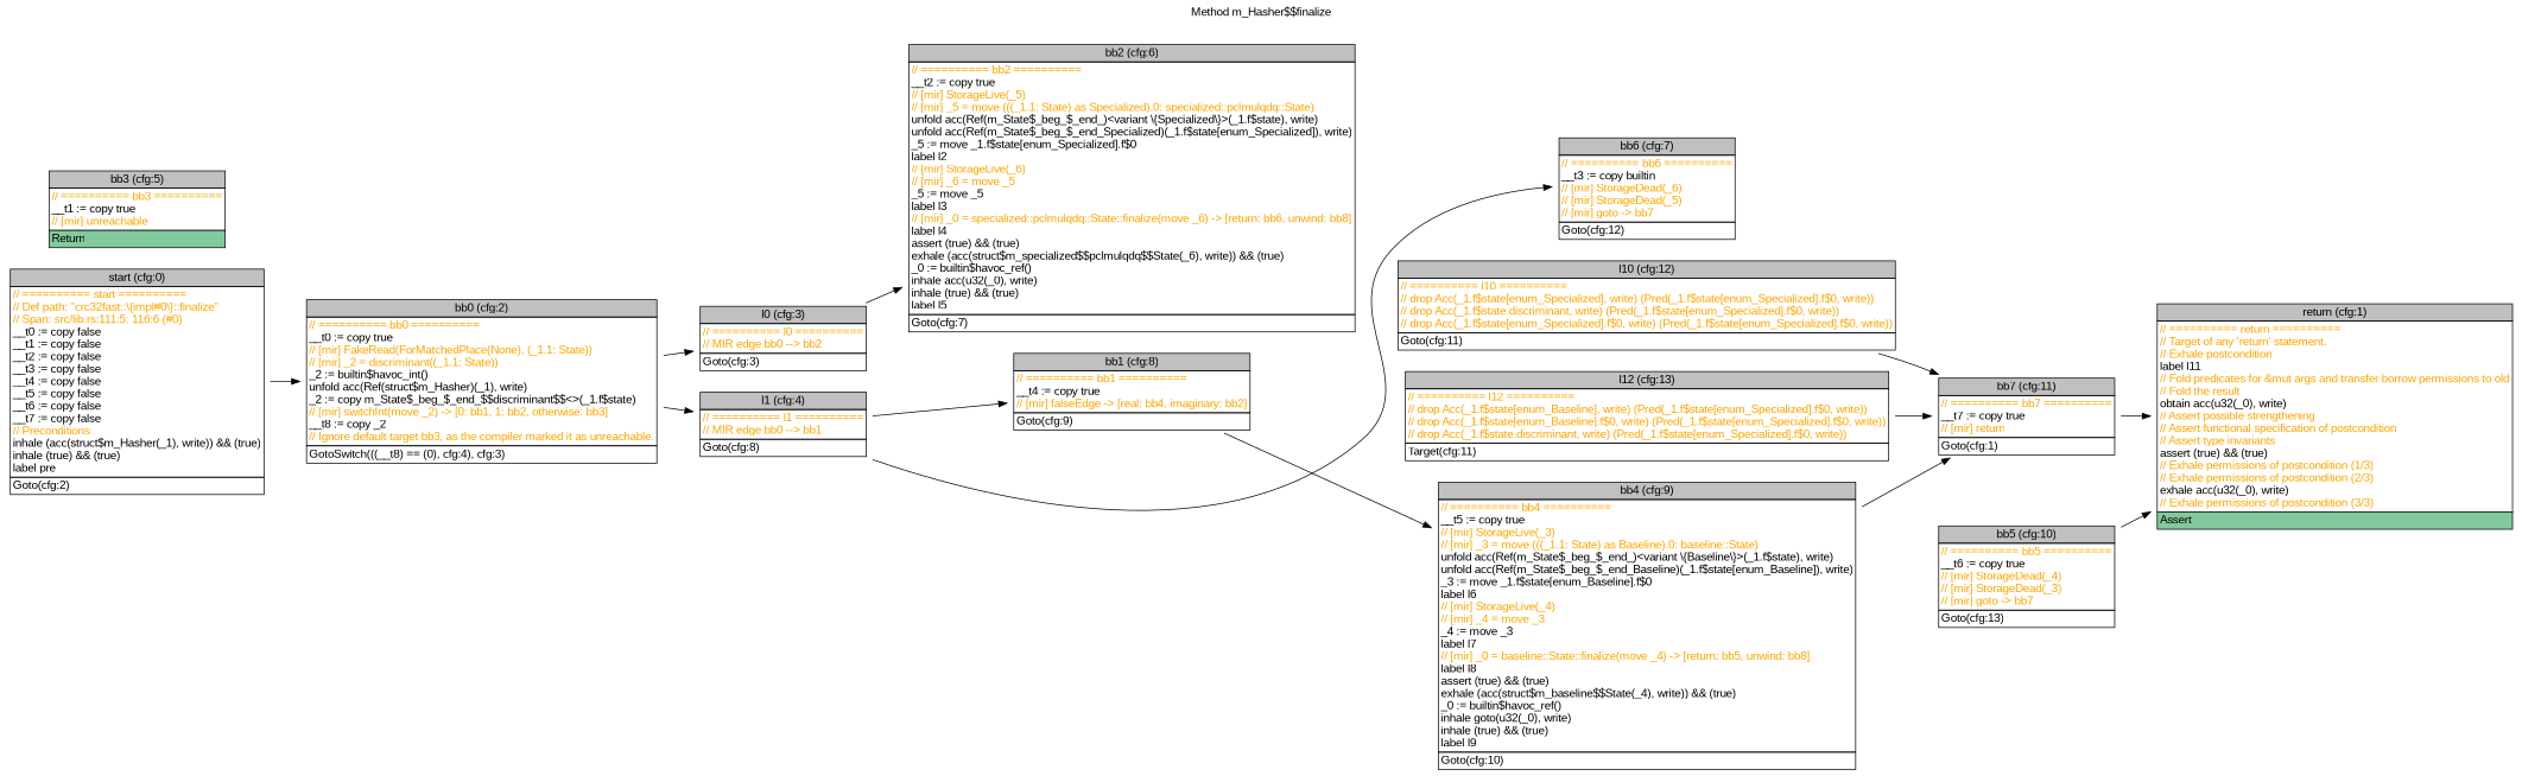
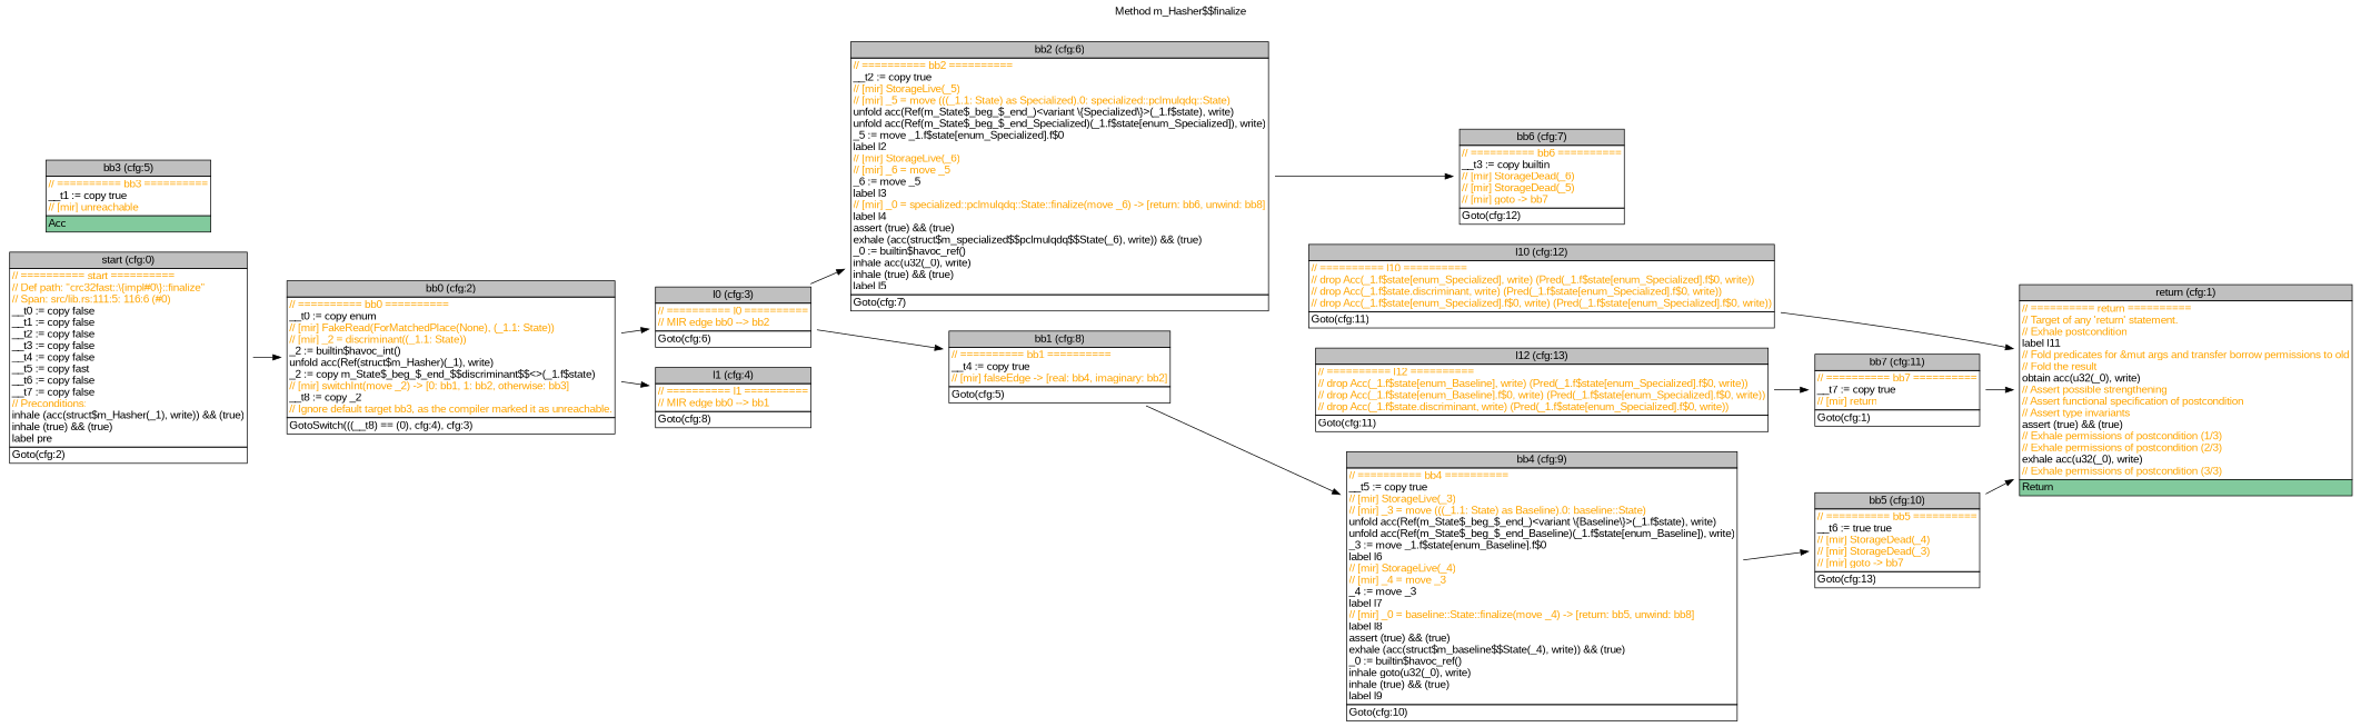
  digraph {
    fontname="Liberation Sans"
    label="Method m_Hasher$$finalize"
    labelloc=t
    rankdir=LR
    node [fontname="Liberation Sans" shape=none]
    edge [fontname="Liberation Sans"]
-   n1 [label=<<table border="0" cellborder="1" cellspacing="0"><tr><td bgcolor="gray" align="center">start (cfg:0)</td></tr><tr><td align="left" balign="left"><font color="orange">// ========== start ==========</font><br/><font color="orange">// Def path: "crc32fast::\{impl#0\}::finalize"</font><br/><font color="orange">// Span: src/lib.rs:111:5: 116:6 (#0)</font><br/>__t0 := copy false<br/>__t1 := copy false<br/>__t2 := copy false<br/>__t3 := copy false<br/>__t4 := copy false<br/>__t5 := copy false<br/>__t6 := copy false<br/>__t7 := copy false<br/><font color="orange">// Preconditions:</font><br/>inhale (acc(struct$m_Hasher(_1), write)) &amp;&amp; (true)<br/>inhale (true) &amp;&amp; (true)<br/>label pre</td></tr><tr><td align="left">Goto(cfg:2)<br/></td></tr></table>>]
-   n2 [label=<<table border="0" cellborder="1" cellspacing="0"><tr><td bgcolor="gray" align="center">bb0 (cfg:2)</td></tr><tr><td align="left" balign="left"><font color="orange">// ========== bb0 ==========</font><br/>__t0 := copy true<br/><font color="orange">// [mir] FakeRead(ForMatchedPlace(None), (_1.1: State))</font><br/><font color="orange">// [mir] _2 = discriminant((_1.1: State))</font><br/>_2 := builtin$havoc_int()<br/>unfold acc(Ref(struct$m_Hasher)(_1), write)<br/>_2 := copy m_State$_beg_$_end_$$discriminant$$&lt;&gt;(_1.f$state)<br/><font color="orange">// [mir] switchInt(move _2) -&gt; [0: bb1, 1: bb2, otherwise: bb3]</font><br/>__t8 := copy _2<br/><font color="orange">// Ignore default target bb3, as the compiler marked it as unreachable.</font></td></tr><tr><td align="left">GotoSwitch(((__t8) == (0), cfg:4), cfg:3)<br/></td></tr></table>>]
-   n3 [label=<<table border="0" cellborder="1" cellspacing="0"><tr><td bgcolor="gray" align="center">l0 (cfg:3)</td></tr><tr><td align="left" balign="left"><font color="orange">// ========== l0 ==========</font><br/><font color="orange">// MIR edge bb0 --&gt; bb2</font></td></tr><tr><td align="left">Goto(cfg:3)<br/></td></tr></table>>]
+   n1 [label=<<table border="0" cellborder="1" cellspacing="0"><tr><td bgcolor="gray" align="center">start (cfg:0)</td></tr><tr><td align="left" balign="left"><font color="orange">// ========== start ==========</font><br/><font color="orange">// Def path: "crc32fast::\{impl#0\}::finalize"</font><br/><font color="orange">// Span: src/lib.rs:111:5: 116:6 (#0)</font><br/>__t0 := copy false<br/>__t1 := copy false<br/>__t2 := copy false<br/>__t3 := copy false<br/>__t4 := copy false<br/>__t5 := copy fast<br/>__t6 := copy false<br/>__t7 := copy false<br/><font color="orange">// Preconditions:</font><br/>inhale (acc(struct$m_Hasher(_1), write)) &amp;&amp; (true)<br/>inhale (true) &amp;&amp; (true)<br/>label pre</td></tr><tr><td align="left">Goto(cfg:2)<br/></td></tr></table>>]
+   n2 [label=<<table border="0" cellborder="1" cellspacing="0"><tr><td bgcolor="gray" align="center">bb0 (cfg:2)</td></tr><tr><td align="left" balign="left"><font color="orange">// ========== bb0 ==========</font><br/>__t0 := copy enum<br/><font color="orange">// [mir] FakeRead(ForMatchedPlace(None), (_1.1: State))</font><br/><font color="orange">// [mir] _2 = discriminant((_1.1: State))</font><br/>_2 := builtin$havoc_int()<br/>unfold acc(Ref(struct$m_Hasher)(_1), write)<br/>_2 := copy m_State$_beg_$_end_$$discriminant$$&lt;&gt;(_1.f$state)<br/><font color="orange">// [mir] switchInt(move _2) -&gt; [0: bb1, 1: bb2, otherwise: bb3]</font><br/>__t8 := copy _2<br/><font color="orange">// Ignore default target bb3, as the compiler marked it as unreachable.</font></td></tr><tr><td align="left">GotoSwitch(((__t8) == (0), cfg:4), cfg:3)<br/></td></tr></table>>]
+   n3 [label=<<table border="0" cellborder="1" cellspacing="0"><tr><td bgcolor="gray" align="center">l0 (cfg:3)</td></tr><tr><td align="left" balign="left"><font color="orange">// ========== l0 ==========</font><br/><font color="orange">// MIR edge bb0 --&gt; bb2</font></td></tr><tr><td align="left">Goto(cfg:6)<br/></td></tr></table>>]
    n4 [label=<<table border="0" cellborder="1" cellspacing="0"><tr><td bgcolor="gray" align="center">l1 (cfg:4)</td></tr><tr><td align="left" balign="left"><font color="orange">// ========== l1 ==========</font><br/><font color="orange">// MIR edge bb0 --&gt; bb1</font></td></tr><tr><td align="left">Goto(cfg:8)<br/></td></tr></table>>]
-   n5 [label=<<table border="0" cellborder="1" cellspacing="0"><tr><td bgcolor="gray" align="center">return (cfg:1)</td></tr><tr><td align="left" balign="left"><font color="orange">// ========== return ==========</font><br/><font color="orange">// Target of any 'return' statement.</font><br/><font color="orange">// Exhale postcondition</font><br/>label l11<br/><font color="orange">// Fold predicates for &amp;mut args and transfer borrow permissions to old</font><br/><font color="orange">// Fold the result</font><br/>obtain acc(u32(_0), write)<br/><font color="orange">// Assert possible strengthening</font><br/><font color="orange">// Assert functional specification of postcondition</font><br/><font color="orange">// Assert type invariants</font><br/>assert (true) &amp;&amp; (true)<br/><font color="orange">// Exhale permissions of postcondition (1/3)</font><br/><font color="orange">// Exhale permissions of postcondition (2/3)</font><br/>exhale acc(u32(_0), write)<br/><font color="orange">// Exhale permissions of postcondition (3/3)</font></td></tr><tr><td align="left" bgcolor="#82CA9D">Assert<br/></td></tr></table>>]
-   n6 [label=<<table border="0" cellborder="1" cellspacing="0"><tr><td bgcolor="gray" align="center">bb2 (cfg:6)</td></tr><tr><td align="left" balign="left"><font color="orange">// ========== bb2 ==========</font><br/>__t2 := copy true<br/><font color="orange">// [mir] StorageLive(_5)</font><br/><font color="orange">// [mir] _5 = move (((_1.1: State) as Specialized).0: specialized::pclmulqdq::State)</font><br/>unfold acc(Ref(m_State$_beg_$_end_)&lt;variant \{Specialized\}&gt;(_1.f$state), write)<br/>unfold acc(Ref(m_State$_beg_$_end_Specialized)(_1.f$state[enum_Specialized]), write)<br/>_5 := move _1.f$state[enum_Specialized].f$0<br/>label l2<br/><font color="orange">// [mir] StorageLive(_6)</font><br/><font color="orange">// [mir] _6 = move _5</font><br/>_5 := move _5<br/>label l3<br/><font color="orange">// [mir] _0 = specialized::pclmulqdq::State::finalize(move _6) -&gt; [return: bb6, unwind: bb8]</font><br/>label l4<br/>assert (true) &amp;&amp; (true)<br/>exhale (acc(struct$m_specialized$$pclmulqdq$$State(_6), write)) &amp;&amp; (true)<br/>_0 := builtin$havoc_ref()<br/>inhale acc(u32(_0), write)<br/>inhale (true) &amp;&amp; (true)<br/>label l5</td></tr><tr><td align="left">Goto(cfg:7)<br/></td></tr></table>>]
-   n7 [label=<<table border="0" cellborder="1" cellspacing="0"><tr><td bgcolor="gray" align="center">bb1 (cfg:8)</td></tr><tr><td align="left" balign="left"><font color="orange">// ========== bb1 ==========</font><br/>__t4 := copy true<br/><font color="orange">// [mir] falseEdge -&gt; [real: bb4, imaginary: bb2]</font></td></tr><tr><td align="left">Goto(cfg:9)<br/></td></tr></table>>]
+   n5 [label=<<table border="0" cellborder="1" cellspacing="0"><tr><td bgcolor="gray" align="center">return (cfg:1)</td></tr><tr><td align="left" balign="left"><font color="orange">// ========== return ==========</font><br/><font color="orange">// Target of any 'return' statement.</font><br/><font color="orange">// Exhale postcondition</font><br/>label l11<br/><font color="orange">// Fold predicates for &amp;mut args and transfer borrow permissions to old</font><br/><font color="orange">// Fold the result</font><br/>obtain acc(u32(_0), write)<br/><font color="orange">// Assert possible strengthening</font><br/><font color="orange">// Assert functional specification of postcondition</font><br/><font color="orange">// Assert type invariants</font><br/>assert (true) &amp;&amp; (true)<br/><font color="orange">// Exhale permissions of postcondition (1/3)</font><br/><font color="orange">// Exhale permissions of postcondition (2/3)</font><br/>exhale acc(u32(_0), write)<br/><font color="orange">// Exhale permissions of postcondition (3/3)</font></td></tr><tr><td align="left" bgcolor="#82CA9D">Return<br/></td></tr></table>>]
+   n6 [label=<<table border="0" cellborder="1" cellspacing="0"><tr><td bgcolor="gray" align="center">bb2 (cfg:6)</td></tr><tr><td align="left" balign="left"><font color="orange">// ========== bb2 ==========</font><br/>__t2 := copy true<br/><font color="orange">// [mir] StorageLive(_5)</font><br/><font color="orange">// [mir] _5 = move (((_1.1: State) as Specialized).0: specialized::pclmulqdq::State)</font><br/>unfold acc(Ref(m_State$_beg_$_end_)&lt;variant \{Specialized\}&gt;(_1.f$state), write)<br/>unfold acc(Ref(m_State$_beg_$_end_Specialized)(_1.f$state[enum_Specialized]), write)<br/>_5 := move _1.f$state[enum_Specialized].f$0<br/>label l2<br/><font color="orange">// [mir] StorageLive(_6)</font><br/><font color="orange">// [mir] _6 = move _5</font><br/>_6 := move _5<br/>label l3<br/><font color="orange">// [mir] _0 = specialized::pclmulqdq::State::finalize(move _6) -&gt; [return: bb6, unwind: bb8]</font><br/>label l4<br/>assert (true) &amp;&amp; (true)<br/>exhale (acc(struct$m_specialized$$pclmulqdq$$State(_6), write)) &amp;&amp; (true)<br/>_0 := builtin$havoc_ref()<br/>inhale acc(u32(_0), write)<br/>inhale (true) &amp;&amp; (true)<br/>label l5</td></tr><tr><td align="left">Goto(cfg:7)<br/></td></tr></table>>]
+   n7 [label=<<table border="0" cellborder="1" cellspacing="0"><tr><td bgcolor="gray" align="center">bb1 (cfg:8)</td></tr><tr><td align="left" balign="left"><font color="orange">// ========== bb1 ==========</font><br/>__t4 := copy true<br/><font color="orange">// [mir] falseEdge -&gt; [real: bb4, imaginary: bb2]</font></td></tr><tr><td align="left">Goto(cfg:5)<br/></td></tr></table>>]
    n8 [label=<<table border="0" cellborder="1" cellspacing="0"><tr><td bgcolor="gray" align="center">bb6 (cfg:7)</td></tr><tr><td align="left" balign="left"><font color="orange">// ========== bb6 ==========</font><br/>__t3 := copy builtin<br/><font color="orange">// [mir] StorageDead(_6)</font><br/><font color="orange">// [mir] StorageDead(_5)</font><br/><font color="orange">// [mir] goto -&gt; bb7</font></td></tr><tr><td align="left">Goto(cfg:12)<br/></td></tr></table>>]
    n9 [label=<<table border="0" cellborder="1" cellspacing="0"><tr><td bgcolor="gray" align="center">bb4 (cfg:9)</td></tr><tr><td align="left" balign="left"><font color="orange">// ========== bb4 ==========</font><br/>__t5 := copy true<br/><font color="orange">// [mir] StorageLive(_3)</font><br/><font color="orange">// [mir] _3 = move (((_1.1: State) as Baseline).0: baseline::State)</font><br/>unfold acc(Ref(m_State$_beg_$_end_)&lt;variant \{Baseline\}&gt;(_1.f$state), write)<br/>unfold acc(Ref(m_State$_beg_$_end_Baseline)(_1.f$state[enum_Baseline]), write)<br/>_3 := move _1.f$state[enum_Baseline].f$0<br/>label l6<br/><font color="orange">// [mir] StorageLive(_4)</font><br/><font color="orange">// [mir] _4 = move _3</font><br/>_4 := move _3<br/>label l7<br/><font color="orange">// [mir] _0 = baseline::State::finalize(move _4) -&gt; [return: bb5, unwind: bb8]</font><br/>label l8<br/>assert (true) &amp;&amp; (true)<br/>exhale (acc(struct$m_baseline$$State(_4), write)) &amp;&amp; (true)<br/>_0 := builtin$havoc_ref()<br/>inhale goto(u32(_0), write)<br/>inhale (true) &amp;&amp; (true)<br/>label l9</td></tr><tr><td align="left">Goto(cfg:10)<br/></td></tr></table>>]
-   n10 [label=<<table border="0" cellborder="1" cellspacing="0"><tr><td bgcolor="gray" align="center">bb3 (cfg:5)</td></tr><tr><td align="left" balign="left"><font color="orange">// ========== bb3 ==========</font><br/>__t1 := copy true<br/><font color="orange">// [mir] unreachable</font></td></tr><tr><td align="left" bgcolor="#82CA9D">Return<br/></td></tr></table>>]
+   n10 [label=<<table border="0" cellborder="1" cellspacing="0"><tr><td bgcolor="gray" align="center">bb3 (cfg:5)</td></tr><tr><td align="left" balign="left"><font color="orange">// ========== bb3 ==========</font><br/>__t1 := copy true<br/><font color="orange">// [mir] unreachable</font></td></tr><tr><td align="left" bgcolor="#82CA9D">Acc<br/></td></tr></table>>]
    n11 [label=<<table border="0" cellborder="1" cellspacing="0"><tr><td bgcolor="gray" align="center">l10 (cfg:12)</td></tr><tr><td align="left" balign="left"><font color="orange">// ========== l10 ==========</font><br/><font color="orange">// drop Acc(_1.f$state[enum_Specialized], write) (Pred(_1.f$state[enum_Specialized].f$0, write))</font><br/><font color="orange">// drop Acc(_1.f$state.discriminant, write) (Pred(_1.f$state[enum_Specialized].f$0, write))</font><br/><font color="orange">// drop Acc(_1.f$state[enum_Specialized].f$0, write) (Pred(_1.f$state[enum_Specialized].f$0, write))</font></td></tr><tr><td align="left">Goto(cfg:11)<br/></td></tr></table>>]
    n12 [label=<<table border="0" cellborder="1" cellspacing="0"><tr><td bgcolor="gray" align="center">bb7 (cfg:11)</td></tr><tr><td align="left" balign="left"><font color="orange">// ========== bb7 ==========</font><br/>__t7 := copy true<br/><font color="orange">// [mir] return</font></td></tr><tr><td align="left">Goto(cfg:1)<br/></td></tr></table>>]
-   n13 [label=<<table border="0" cellborder="1" cellspacing="0"><tr><td bgcolor="gray" align="center">bb5 (cfg:10)</td></tr><tr><td align="left" balign="left"><font color="orange">// ========== bb5 ==========</font><br/>__t6 := copy true<br/><font color="orange">// [mir] StorageDead(_4)</font><br/><font color="orange">// [mir] StorageDead(_3)</font><br/><font color="orange">// [mir] goto -&gt; bb7</font></td></tr><tr><td align="left">Goto(cfg:13)<br/></td></tr></table>>]
-   n14 [label=<<table border="0" cellborder="1" cellspacing="0"><tr><td bgcolor="gray" align="center">l12 (cfg:13)</td></tr><tr><td align="left" balign="left"><font color="orange">// ========== l12 ==========</font><br/><font color="orange">// drop Acc(_1.f$state[enum_Baseline], write) (Pred(_1.f$state[enum_Specialized].f$0, write))</font><br/><font color="orange">// drop Acc(_1.f$state[enum_Baseline].f$0, write) (Pred(_1.f$state[enum_Specialized].f$0, write))</font><br/><font color="orange">// drop Acc(_1.f$state.discriminant, write) (Pred(_1.f$state[enum_Specialized].f$0, write))</font></td></tr><tr><td align="left">Target(cfg:11)<br/></td></tr></table>>]
+   n13 [label=<<table border="0" cellborder="1" cellspacing="0"><tr><td bgcolor="gray" align="center">bb5 (cfg:10)</td></tr><tr><td align="left" balign="left"><font color="orange">// ========== bb5 ==========</font><br/>__t6 := true true<br/><font color="orange">// [mir] StorageDead(_4)</font><br/><font color="orange">// [mir] StorageDead(_3)</font><br/><font color="orange">// [mir] goto -&gt; bb7</font></td></tr><tr><td align="left">Goto(cfg:13)<br/></td></tr></table>>]
+   n14 [label=<<table border="0" cellborder="1" cellspacing="0"><tr><td bgcolor="gray" align="center">l12 (cfg:13)</td></tr><tr><td align="left" balign="left"><font color="orange">// ========== l12 ==========</font><br/><font color="orange">// drop Acc(_1.f$state[enum_Baseline], write) (Pred(_1.f$state[enum_Specialized].f$0, write))</font><br/><font color="orange">// drop Acc(_1.f$state[enum_Baseline].f$0, write) (Pred(_1.f$state[enum_Specialized].f$0, write))</font><br/><font color="orange">// drop Acc(_1.f$state.discriminant, write) (Pred(_1.f$state[enum_Specialized].f$0, write))</font></td></tr><tr><td align="left">Goto(cfg:11)<br/></td></tr></table>>]
    n1 -> n2
    n2 -> n3
    n2 -> n4
    n3 -> n6
-   n4 -> n7
-   n4 -> n8
+   n3 -> n7
+   n6 -> n8
    n7 -> n9
-   n9 -> n12
-   n11 -> n12
+   n9 -> n13
+   n11 -> n5
    n12 -> n5
    n13 -> n5
    n14 -> n12
  }
